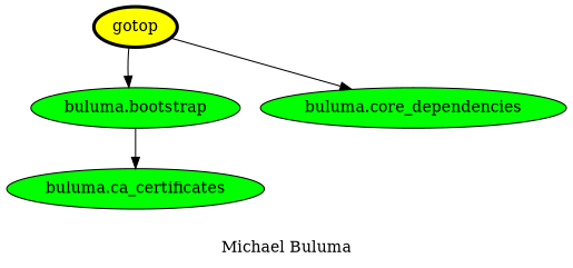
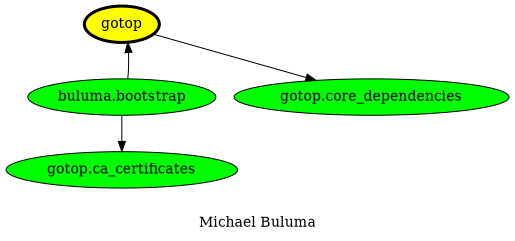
  digraph {
    label="Michael Buluma"
    node [fillcolor=green style=filled]
    gotop [fillcolor=yellow penwidth=3]
    "buluma.bootstrap"
-   "buluma.core_dependencies"
-   "buluma.ca_certificates"
-   gotop -> "buluma.bootstrap"
+   "buluma.core_dependencies" [label="gotop.core_dependencies"]
+   "buluma.ca_certificates" [label="gotop.ca_certificates"]
+   "buluma.bootstrap" -> gotop
    gotop -> "buluma.core_dependencies"
    "buluma.bootstrap" -> "buluma.ca_certificates"
  }
